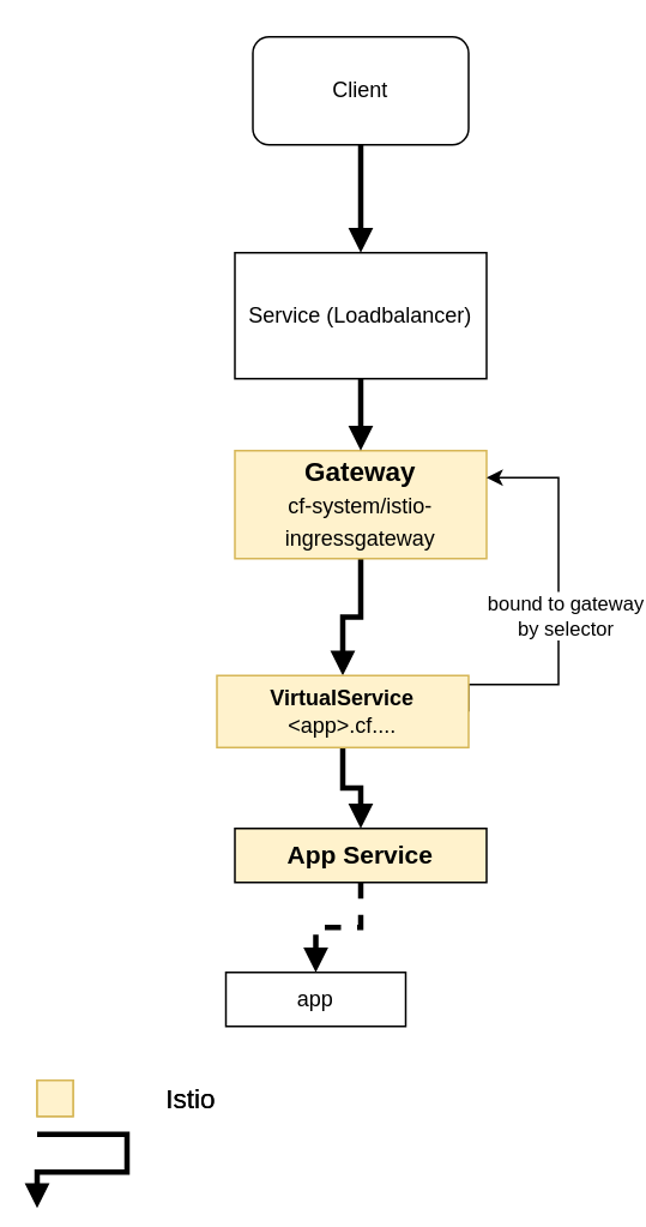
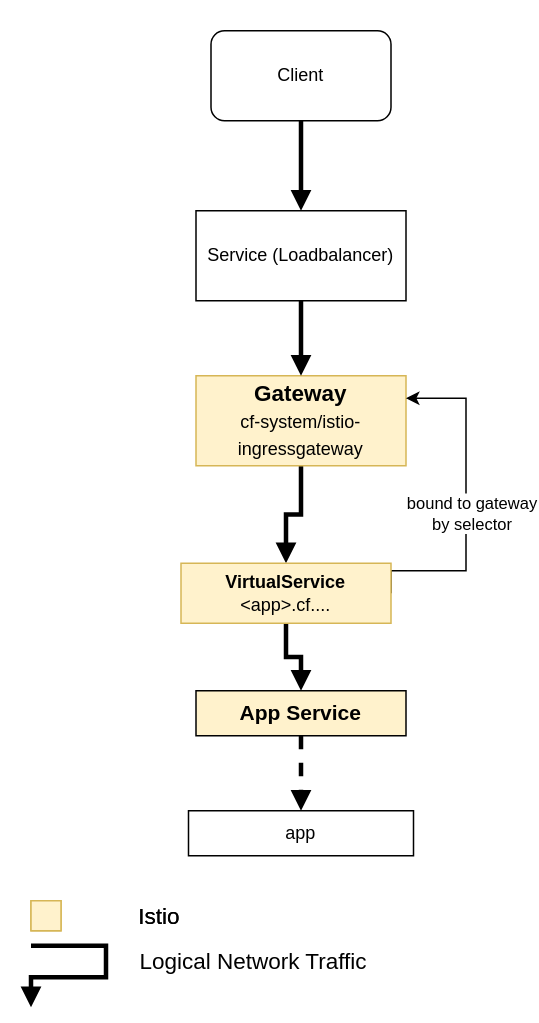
  <mxCell id="0" />
  <mxCell id="1" parent="0" />
  <mxCell id="2" style="edgeStyle=orthogonalEdgeStyle;rounded=0;orthogonalLoop=1;jettySize=auto;html=1;exitX=0.5;exitY=1;exitDx=0;exitDy=0;endArrow=block;endFill=1;strokeWidth=3;" edge="1" parent="1" source="3" target="23"><mxGeometry relative="1" as="geometry" /></mxCell>
  <mxCell id="3" value="Client" style="whiteSpace=wrap;html=1;rounded=1;" vertex="1" parent="1"><mxGeometry x="140" y="20" width="120" height="60" as="geometry" /></mxCell>
  <mxCell id="4" style="edgeStyle=orthogonalEdgeStyle;rounded=0;orthogonalLoop=1;jettySize=auto;html=1;exitX=0.5;exitY=1;exitDx=0;exitDy=0;strokeWidth=3;endFill=1;endArrow=block;" edge="1" parent="1" source="5" target="9"><mxGeometry relative="1" as="geometry" /></mxCell>
  <mxCell id="5" value="&lt;div style=&quot;line-height: 18px;&quot;&gt;&lt;font&gt;&lt;span style=&quot;font-size: 15px&quot;&gt;&lt;b&gt;Gateway&lt;br&gt;&lt;/b&gt;&lt;/span&gt;&lt;/font&gt;cf-system/istio-ingressgateway&lt;/div&gt;" style="rounded=0;whiteSpace=wrap;html=1;fillColor=#fff2cc;strokeColor=#d6b656;labelBackgroundColor=none;" vertex="1" parent="1"><mxGeometry x="130" y="250" width="140" height="60" as="geometry" /></mxCell>
  <mxCell id="6" style="edgeStyle=orthogonalEdgeStyle;rounded=0;orthogonalLoop=1;jettySize=auto;html=1;exitX=0.5;exitY=1;exitDx=0;exitDy=0;strokeWidth=3;endFill=1;endArrow=block;" edge="1" parent="1" source="9" target="11"><mxGeometry relative="1" as="geometry" /></mxCell>
  <mxCell id="7" style="edgeStyle=orthogonalEdgeStyle;rounded=0;orthogonalLoop=1;jettySize=auto;html=1;exitX=1;exitY=0.5;exitDx=0;exitDy=0;entryX=1;entryY=0.25;entryDx=0;entryDy=0;" edge="1" parent="1" source="9" target="5"><mxGeometry relative="1" as="geometry"><Array as="points"><mxPoint x="310" y="380" /><mxPoint x="310" y="265" /></Array></mxGeometry></mxCell>
  <mxCell id="8" value="bound to gateway&lt;br&gt;by selector" style="edgeLabel;html=1;align=center;verticalAlign=middle;resizable=0;points=[];" vertex="1" connectable="0" parent="7"><mxGeometry x="0.118" y="-3" relative="1" as="geometry"><mxPoint y="19" as="offset" /></mxGeometry></mxCell>
  <mxCell id="9" value="&lt;b&gt;VirtualService&lt;/b&gt;&lt;br&gt;&amp;lt;app&amp;gt;.cf...." style="rounded=0;whiteSpace=wrap;html=1;fillColor=#fff2cc;strokeColor=#d6b656;" vertex="1" parent="1"><mxGeometry x="120" y="375" width="140" height="40" as="geometry" /></mxCell>
  <mxCell id="10" style="edgeStyle=orthogonalEdgeStyle;rounded=0;orthogonalLoop=1;jettySize=auto;html=1;exitX=0.5;exitY=1;exitDx=0;exitDy=0;entryX=0.5;entryY=0;entryDx=0;entryDy=0;strokeWidth=3;endFill=1;endArrow=block;dashed=1;" edge="1" parent="1" source="11" target="15"><mxGeometry relative="1" as="geometry" /></mxCell>
  <mxCell id="11" value="App Service" style="rounded=0;whiteSpace=wrap;html=1;fontSize=14;fontStyle=1;fillColor=#fff2cc;" vertex="1" parent="1"><mxGeometry x="130" y="460" width="140" height="30" as="geometry" /></mxCell>
  <mxCell id="12" value="" style="group" vertex="1" connectable="0" parent="1"><mxGeometry x="20" y="600" width="70" height="20" as="geometry" /></mxCell>
  <mxCell id="13" value="" style="rounded=0;whiteSpace=wrap;html=1;fillColor=#fff2cc;strokeColor=#d6b656;" vertex="1" parent="12"><mxGeometry width="20" height="20" as="geometry" /></mxCell>
  <mxCell id="14" value="Istio" style="text;html=1;strokeColor=none;fillColor=none;align=left;verticalAlign=middle;whiteSpace=wrap;rounded=0;labelBackgroundColor=none;fontSize=15;" vertex="1" parent="1"><mxGeometry x="90" y="600" width="40" height="20" as="geometry" /></mxCell>
- <mxCell id="15" value="app" style="rounded=0;whiteSpace=wrap;html=1;" vertex="1" parent="1"><mxGeometry x="125" y="540" width="100" height="30" as="geometry" /></mxCell>
+ <mxCell id="15" value="app" style="rounded=0;whiteSpace=wrap;html=1;" vertex="1" parent="1"><mxGeometry x="125" y="540" width="150" height="30" as="geometry" /></mxCell>
  <mxCell id="16" value="" style="group" vertex="1" connectable="0" parent="1"><mxGeometry x="20" y="600" width="70" height="20" as="geometry" /></mxCell>
  <mxCell id="17" value="" style="rounded=0;whiteSpace=wrap;html=1;fillColor=#fff2cc;strokeColor=#d6b656;" vertex="1" parent="16"><mxGeometry width="20" height="20" as="geometry" /></mxCell>
  <mxCell id="18" value="Istio" style="text;html=1;strokeColor=none;fillColor=none;align=left;verticalAlign=middle;whiteSpace=wrap;rounded=0;labelBackgroundColor=none;fontSize=15;" vertex="1" parent="1"><mxGeometry x="90" y="600" width="40" height="20" as="geometry" /></mxCell>
  <mxCell id="19" value="" style="group" vertex="1" connectable="0" parent="1"><mxGeometry x="20" y="630" width="230" height="21" as="geometry" /></mxCell>
  <mxCell id="20" style="edgeStyle=orthogonalEdgeStyle;rounded=0;orthogonalLoop=1;jettySize=auto;html=1;exitX=0.5;exitY=1;exitDx=0;exitDy=0;endArrow=block;endFill=1;strokeWidth=3;" edge="1" parent="19"><mxGeometry relative="1" as="geometry"><mxPoint as="sourcePoint" /><mxPoint y="41" as="targetPoint" /><Array as="points"><mxPoint x="50" /><mxPoint x="50" y="21" /><mxPoint y="21" /></Array></mxGeometry></mxCell>
+ <mxCell id="21" value="Logical Network Traffic" style="text;html=1;strokeColor=none;fillColor=none;align=center;verticalAlign=middle;whiteSpace=wrap;rounded=0;labelBackgroundColor=none;fontSize=15;" vertex="1" parent="19"><mxGeometry x="67" width="163" height="20" as="geometry" /></mxCell>
  <mxCell id="22" style="edgeStyle=orthogonalEdgeStyle;rounded=0;orthogonalLoop=1;jettySize=auto;html=1;exitX=0.5;exitY=1;exitDx=0;exitDy=0;entryX=0.5;entryY=0;entryDx=0;entryDy=0;strokeWidth=3;endFill=1;endArrow=block;" edge="1" parent="1" source="23" target="5"><mxGeometry relative="1" as="geometry" /></mxCell>
- <mxCell id="23" value="Service (Loadbalancer)" style="rounded=0;whiteSpace=wrap;html=1;" vertex="1" parent="1"><mxGeometry x="130" y="140" width="140" height="70" as="geometry" /></mxCell>
+ <mxCell id="23" value="Service (Loadbalancer)" style="rounded=0;whiteSpace=wrap;html=1;" vertex="1" parent="1"><mxGeometry x="130" y="140" width="140" height="60" as="geometry" /></mxCell>
